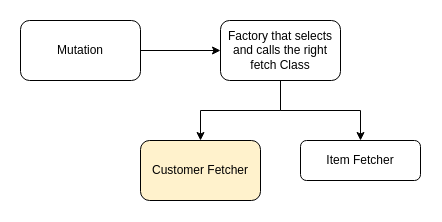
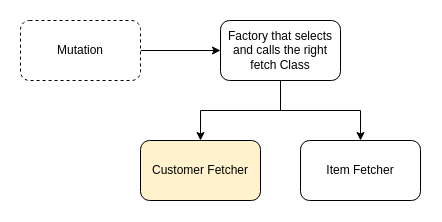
  <mxCell id="0" />
  <mxCell id="1" parent="0" />
  <mxCell id="2" value="" style="edgeStyle=orthogonalEdgeStyle;rounded=0;orthogonalLoop=1;jettySize=auto;html=1;" edge="1" parent="1" source="3" target="4"><mxGeometry relative="1" as="geometry" /></mxCell>
- <mxCell id="3" value="Mutation" style="rounded=1;whiteSpace=wrap;html=1;" vertex="1" parent="1"><mxGeometry x="20" y="20" width="120" height="60" as="geometry" /></mxCell>
+ <mxCell id="3" value="Mutation" style="rounded=1;whiteSpace=wrap;html=1;dashed=1;" vertex="1" parent="1"><mxGeometry x="20" y="20" width="120" height="60" as="geometry" /></mxCell>
  <mxCell id="4" value="Factory that selects and calls the right fetch Class" style="rounded=1;whiteSpace=wrap;html=1;" vertex="1" parent="1"><mxGeometry x="220" y="20" width="120" height="60" as="geometry" /></mxCell>
  <mxCell id="5" value="Customer Fetcher" style="rounded=1;whiteSpace=wrap;html=1;fillColor=#fff2cc;" vertex="1" parent="1"><mxGeometry x="140" y="140" width="120" height="60" as="geometry" /></mxCell>
- <mxCell id="6" value="Item Fetcher" style="rounded=1;whiteSpace=wrap;html=1;" vertex="1" parent="1"><mxGeometry x="300" y="140" width="120" height="40" as="geometry" /></mxCell>
+ <mxCell id="6" value="Item Fetcher" style="rounded=1;whiteSpace=wrap;html=1;" vertex="1" parent="1"><mxGeometry x="300" y="140" width="120" height="60" as="geometry" /></mxCell>
  <mxCell id="7" value="" style="endArrow=classic;html=1;rounded=0;exitX=0.5;exitY=1;exitDx=0;exitDy=0;entryX=0.5;entryY=0;entryDx=0;entryDy=0;" edge="1" parent="1" source="4" target="6"><mxGeometry width="50" height="50" relative="1" as="geometry"><mxPoint x="340" y="180" as="sourcePoint" /><mxPoint x="390" y="130" as="targetPoint" /><Array as="points"><mxPoint x="280" y="110" /><mxPoint x="360" y="110" /></Array></mxGeometry></mxCell>
  <mxCell id="8" value="" style="endArrow=classic;html=1;rounded=0;exitX=0.5;exitY=1;exitDx=0;exitDy=0;entryX=0.5;entryY=0;entryDx=0;entryDy=0;" edge="1" parent="1" source="4" target="5"><mxGeometry width="50" height="50" relative="1" as="geometry"><mxPoint x="-70" y="140" as="sourcePoint" /><mxPoint x="60" y="200" as="targetPoint" /><Array as="points"><mxPoint x="280" y="110" /><mxPoint x="200" y="110" /></Array></mxGeometry></mxCell>
